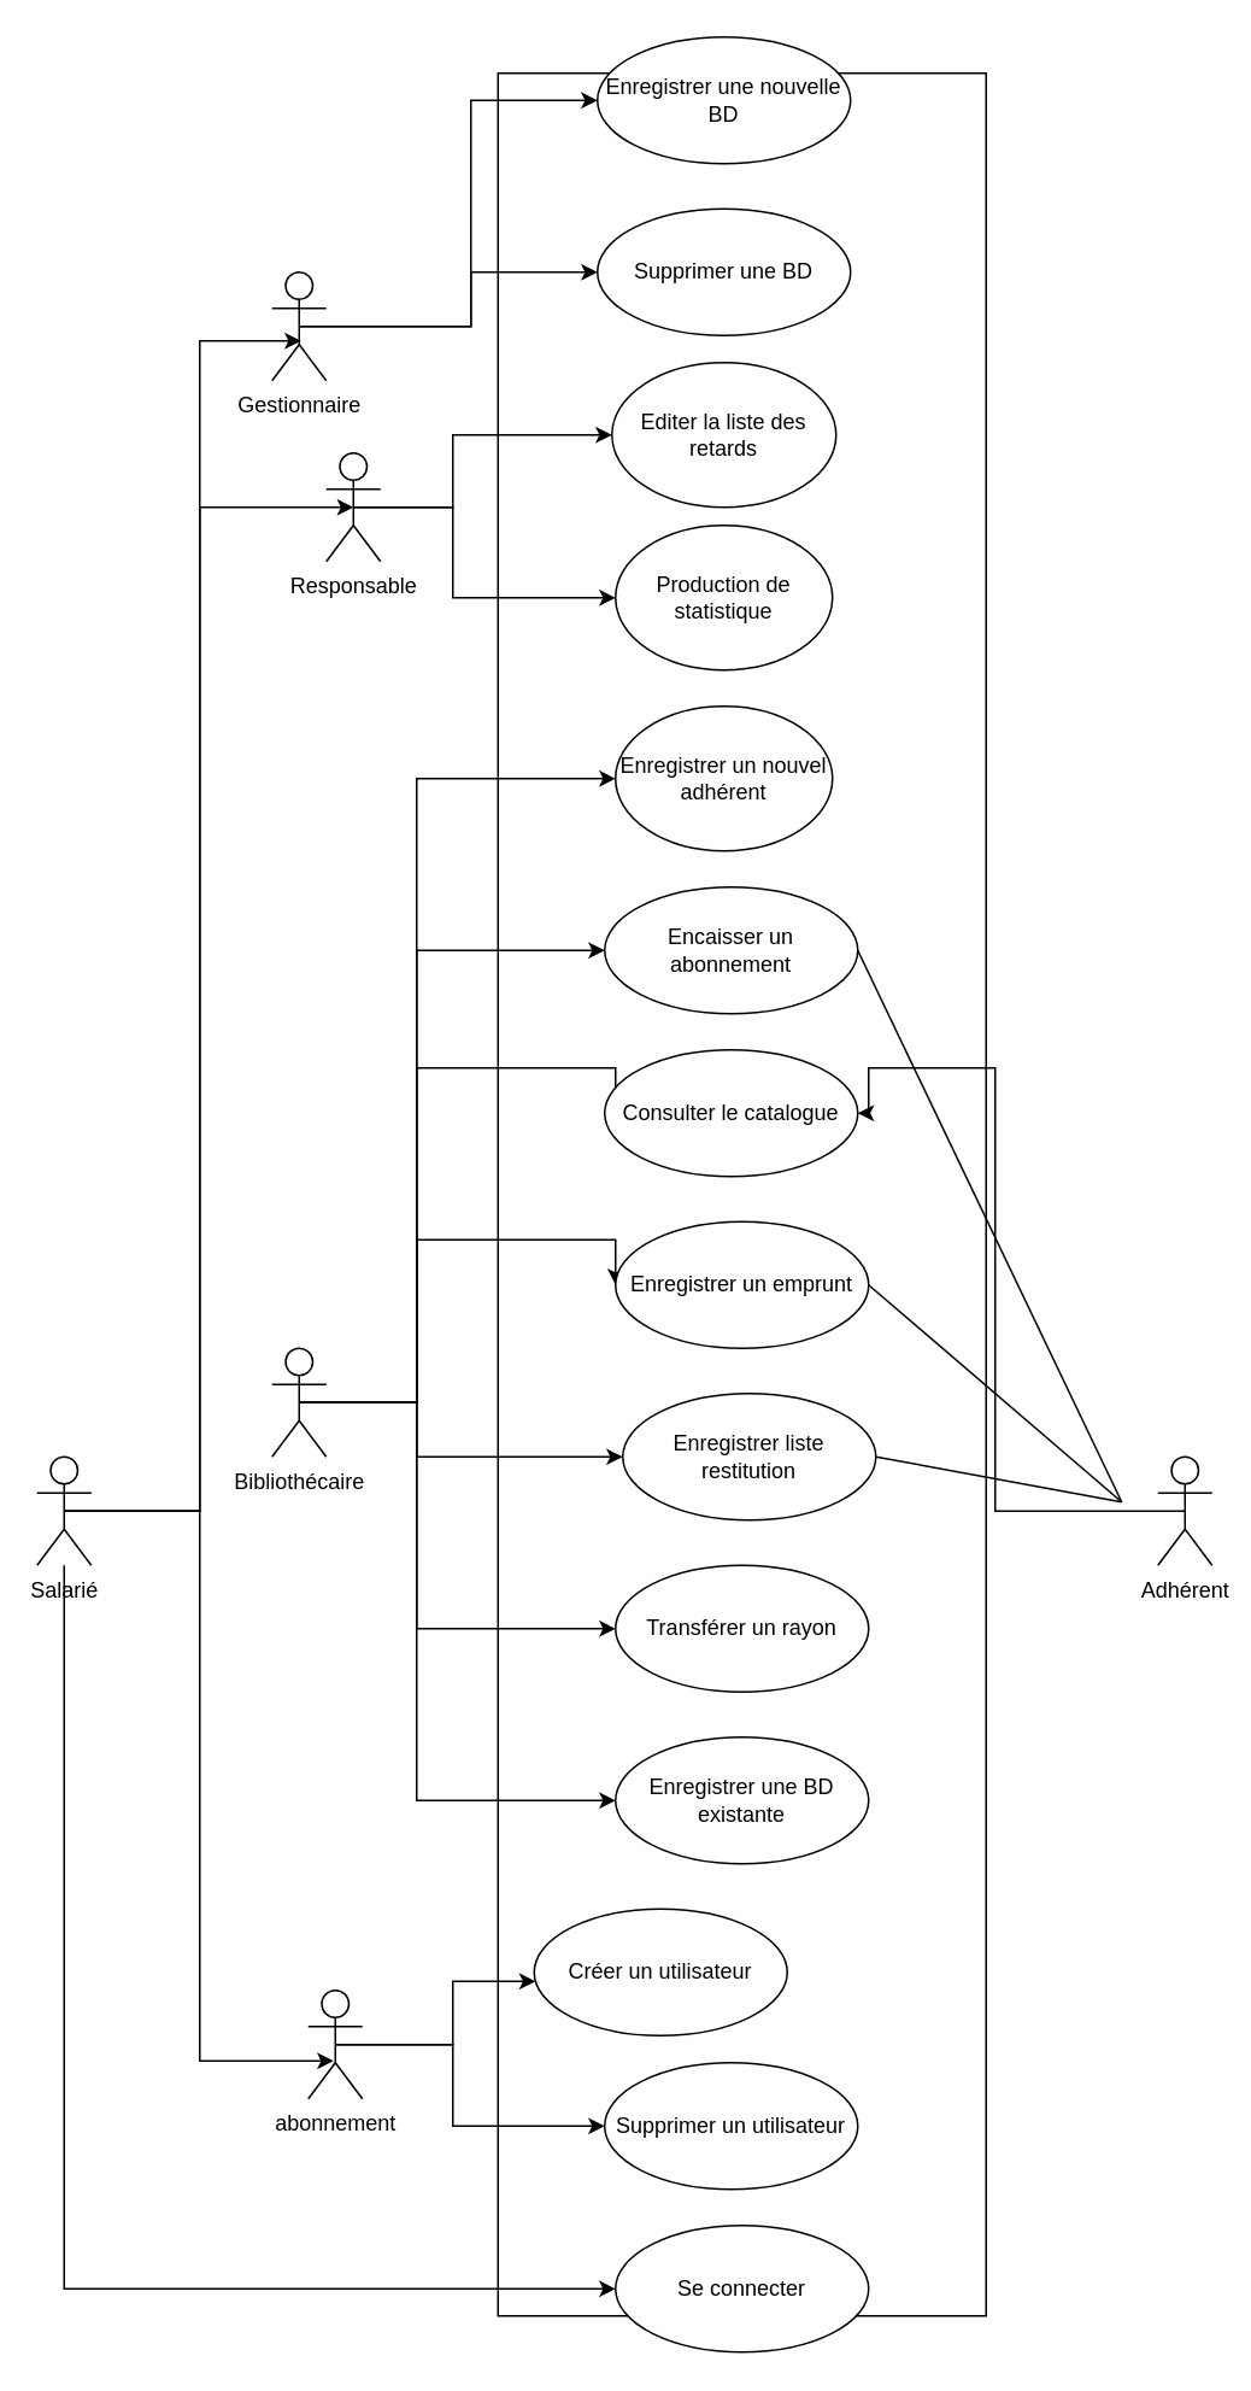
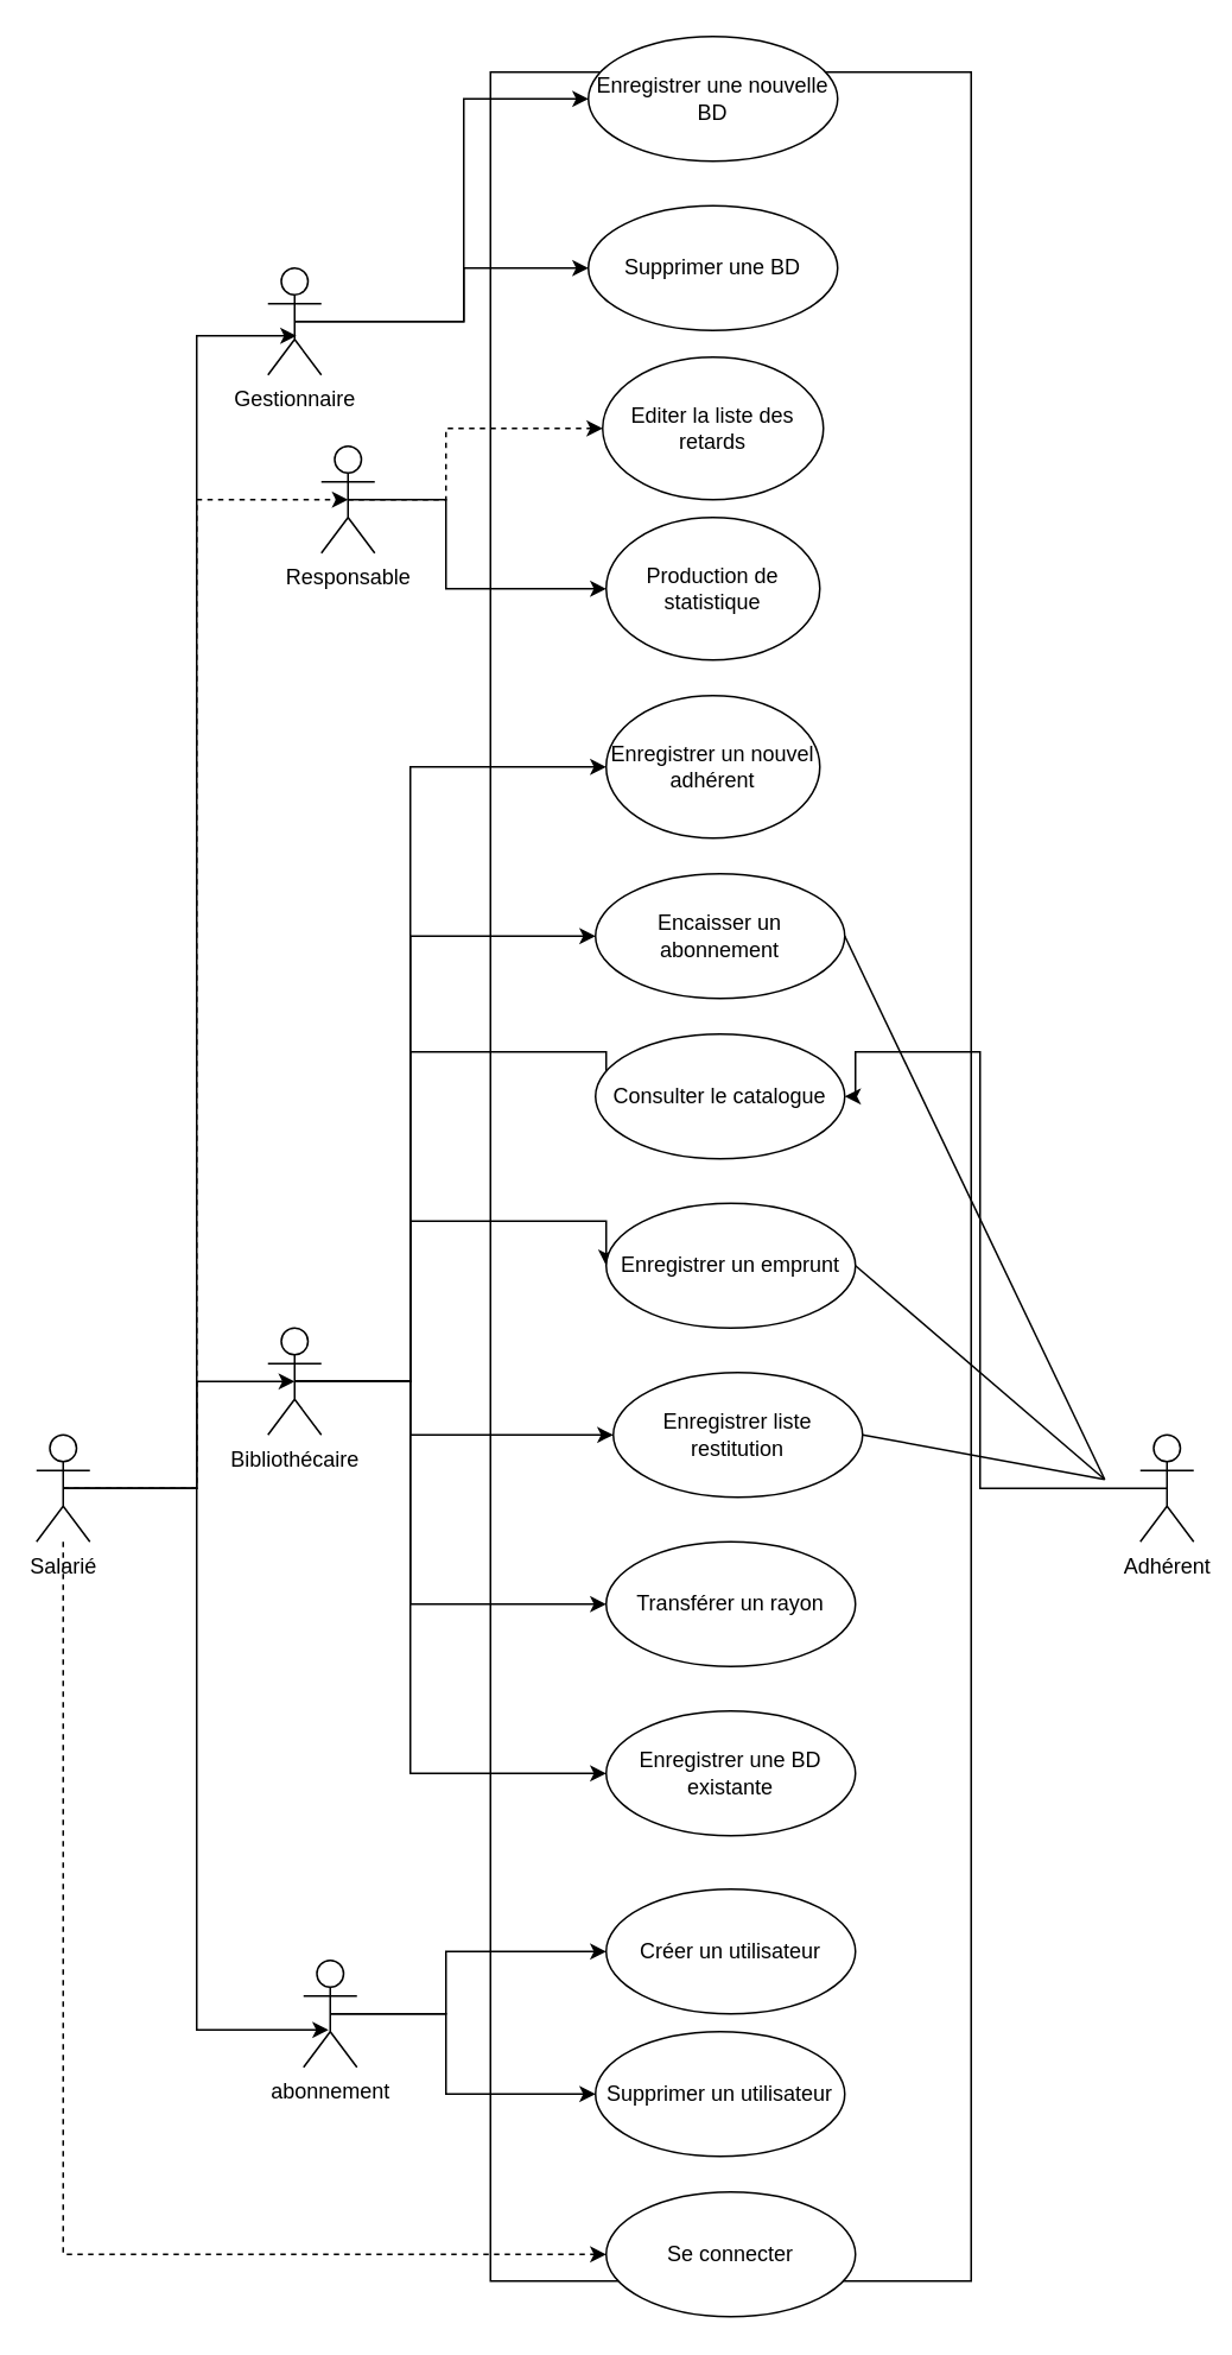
  <mxCell id="0" />
  <mxCell id="1" parent="0" />
  <mxCell id="2" value="" style="verticalLabelPosition=bottom;verticalAlign=top;html=1;shape=mxgraph.basic.rect;fillColor2=none;strokeWidth=1;size=20;indent=5;" parent="1" vertex="1"><mxGeometry x="275" y="40" width="270" height="1240" as="geometry" /></mxCell>
+ <mxCell id="3" style="edgeStyle=orthogonalEdgeStyle;rounded=0;orthogonalLoop=1;jettySize=auto;html=1;exitX=0.5;exitY=0.5;exitDx=0;exitDy=0;exitPerimeter=0;entryX=0.5;entryY=0.5;entryDx=0;entryDy=0;entryPerimeter=0;" parent="1" source="8" target="16" edge="1"><mxGeometry relative="1" as="geometry"><Array as="points"><mxPoint x="110" y="835" /><mxPoint x="110" y="775" /></Array></mxGeometry></mxCell>
  <mxCell id="4" style="edgeStyle=orthogonalEdgeStyle;rounded=0;orthogonalLoop=1;jettySize=auto;html=1;exitX=0.5;exitY=0.5;exitDx=0;exitDy=0;exitPerimeter=0;entryX=0.467;entryY=0.65;entryDx=0;entryDy=0;entryPerimeter=0;" parent="1" source="8" target="19" edge="1"><mxGeometry relative="1" as="geometry"><Array as="points"><mxPoint x="110" y="835" /><mxPoint x="110" y="1139" /></Array></mxGeometry></mxCell>
- <mxCell id="5" style="edgeStyle=orthogonalEdgeStyle;rounded=0;orthogonalLoop=1;jettySize=auto;html=1;entryX=0;entryY=0.5;entryDx=0;entryDy=0;" edge="1" parent="1" source="8" target="26"><mxGeometry relative="1" as="geometry"><Array as="points"><mxPoint x="35" y="1265" /></Array></mxGeometry></mxCell>
+ <mxCell id="5" style="edgeStyle=orthogonalEdgeStyle;rounded=0;orthogonalLoop=1;jettySize=auto;html=1;entryX=0;entryY=0.5;entryDx=0;entryDy=0;dashed=1;" edge="1" parent="1" source="8" target="26"><mxGeometry relative="1" as="geometry"><Array as="points"><mxPoint x="35" y="1265" /></Array></mxGeometry></mxCell>
  <mxCell id="6" style="edgeStyle=orthogonalEdgeStyle;rounded=0;orthogonalLoop=1;jettySize=auto;html=1;exitX=0.5;exitY=0.5;exitDx=0;exitDy=0;exitPerimeter=0;entryX=0.533;entryY=0.633;entryDx=0;entryDy=0;entryPerimeter=0;" edge="1" parent="1" source="8" target="42"><mxGeometry relative="1" as="geometry"><mxPoint x="320" y="180" as="targetPoint" /><Array as="points"><mxPoint x="110" y="835" /><mxPoint x="110" y="188" /></Array></mxGeometry></mxCell>
- <mxCell id="7" style="edgeStyle=orthogonalEdgeStyle;rounded=0;orthogonalLoop=1;jettySize=auto;html=1;exitX=0.5;exitY=0.5;exitDx=0;exitDy=0;exitPerimeter=0;entryX=0.5;entryY=0.5;entryDx=0;entryDy=0;entryPerimeter=0;" edge="1" parent="1" source="8" target="37"><mxGeometry relative="1" as="geometry"><Array as="points"><mxPoint x="110" y="835" /><mxPoint x="110" y="280" /></Array></mxGeometry></mxCell>
+ <mxCell id="7" style="edgeStyle=orthogonalEdgeStyle;rounded=0;orthogonalLoop=1;jettySize=auto;html=1;exitX=0.5;exitY=0.5;exitDx=0;exitDy=0;exitPerimeter=0;entryX=0.5;entryY=0.5;entryDx=0;entryDy=0;entryPerimeter=0;dashed=1;" edge="1" parent="1" source="8" target="37"><mxGeometry relative="1" as="geometry"><Array as="points"><mxPoint x="110" y="835" /><mxPoint x="110" y="280" /></Array></mxGeometry></mxCell>
  <mxCell id="8" value="Salarié" style="shape=umlActor;verticalLabelPosition=bottom;verticalAlign=top;html=1;" parent="1" vertex="1"><mxGeometry x="20" y="805" width="30" height="60" as="geometry" /></mxCell>
  <mxCell id="9" style="edgeStyle=orthogonalEdgeStyle;rounded=0;orthogonalLoop=1;jettySize=auto;html=1;exitX=0.5;exitY=0.5;exitDx=0;exitDy=0;exitPerimeter=0;entryX=0;entryY=0.5;entryDx=0;entryDy=0;" parent="1" source="16" target="28" edge="1"><mxGeometry relative="1" as="geometry"><Array as="points"><mxPoint x="230" y="775" /><mxPoint x="230" y="590" /><mxPoint x="340" y="590" /></Array></mxGeometry></mxCell>
  <mxCell id="10" style="edgeStyle=orthogonalEdgeStyle;rounded=0;orthogonalLoop=1;jettySize=auto;html=1;exitX=0.5;exitY=0.5;exitDx=0;exitDy=0;exitPerimeter=0;entryX=0;entryY=0.5;entryDx=0;entryDy=0;" parent="1" source="16" target="27" edge="1"><mxGeometry relative="1" as="geometry"><Array as="points"><mxPoint x="230" y="775" /><mxPoint x="230" y="685" /></Array></mxGeometry></mxCell>
  <mxCell id="11" style="edgeStyle=orthogonalEdgeStyle;rounded=0;orthogonalLoop=1;jettySize=auto;html=1;exitX=0.5;exitY=0.5;exitDx=0;exitDy=0;exitPerimeter=0;" parent="1" source="16" target="24" edge="1"><mxGeometry relative="1" as="geometry"><Array as="points"><mxPoint x="230" y="775" /><mxPoint x="230" y="805" /></Array></mxGeometry></mxCell>
  <mxCell id="12" style="edgeStyle=orthogonalEdgeStyle;rounded=0;orthogonalLoop=1;jettySize=auto;html=1;exitX=0.5;exitY=0.5;exitDx=0;exitDy=0;exitPerimeter=0;entryX=0;entryY=0.5;entryDx=0;entryDy=0;" parent="1" source="16" target="29" edge="1"><mxGeometry relative="1" as="geometry"><Array as="points"><mxPoint x="230" y="775" /><mxPoint x="230" y="900" /></Array></mxGeometry></mxCell>
  <mxCell id="13" style="edgeStyle=orthogonalEdgeStyle;rounded=0;orthogonalLoop=1;jettySize=auto;html=1;exitX=0.5;exitY=0.5;exitDx=0;exitDy=0;exitPerimeter=0;entryX=0;entryY=0.5;entryDx=0;entryDy=0;" parent="1" source="16" target="30" edge="1"><mxGeometry relative="1" as="geometry"><Array as="points"><mxPoint x="230" y="775" /><mxPoint x="230" y="995" /></Array></mxGeometry></mxCell>
  <mxCell id="14" style="edgeStyle=orthogonalEdgeStyle;rounded=0;orthogonalLoop=1;jettySize=auto;html=1;exitX=0.5;exitY=0.5;exitDx=0;exitDy=0;exitPerimeter=0;entryX=0;entryY=0.5;entryDx=0;entryDy=0;" parent="1" source="16" target="34" edge="1"><mxGeometry relative="1" as="geometry"><Array as="points"><mxPoint x="230" y="775" /><mxPoint x="230" y="525" /></Array></mxGeometry></mxCell>
  <mxCell id="15" style="edgeStyle=orthogonalEdgeStyle;rounded=0;orthogonalLoop=1;jettySize=auto;html=1;exitX=0.5;exitY=0.5;exitDx=0;exitDy=0;exitPerimeter=0;entryX=0;entryY=0.5;entryDx=0;entryDy=0;" edge="1" parent="1" source="16" target="39"><mxGeometry relative="1" as="geometry"><Array as="points"><mxPoint x="230" y="775" /><mxPoint x="230" y="430" /></Array></mxGeometry></mxCell>
  <mxCell id="16" value="Bibliothécaire" style="shape=umlActor;verticalLabelPosition=bottom;verticalAlign=top;html=1;" parent="1" vertex="1"><mxGeometry x="150" y="745" width="30" height="60" as="geometry" /></mxCell>
  <mxCell id="17" style="edgeStyle=orthogonalEdgeStyle;rounded=0;orthogonalLoop=1;jettySize=auto;html=1;exitX=0.5;exitY=0.5;exitDx=0;exitDy=0;exitPerimeter=0;" parent="1" source="19" target="25" edge="1"><mxGeometry relative="1" as="geometry"><mxPoint x="190" y="1130" as="sourcePoint" /><Array as="points"><mxPoint x="250" y="1130" /><mxPoint x="250" y="1095" /></Array></mxGeometry></mxCell>
  <mxCell id="18" style="edgeStyle=orthogonalEdgeStyle;rounded=0;orthogonalLoop=1;jettySize=auto;html=1;exitX=0.5;exitY=0.5;exitDx=0;exitDy=0;exitPerimeter=0;entryX=0;entryY=0.5;entryDx=0;entryDy=0;" parent="1" source="19" target="31" edge="1"><mxGeometry relative="1" as="geometry"><Array as="points"><mxPoint x="250" y="1130" /><mxPoint x="250" y="1175" /></Array></mxGeometry></mxCell>
  <mxCell id="19" value="abonnement" style="shape=umlActor;verticalLabelPosition=bottom;verticalAlign=top;html=1;" parent="1" vertex="1"><mxGeometry x="170" y="1100" width="30" height="60" as="geometry" /></mxCell>
  <mxCell id="20" style="edgeStyle=orthogonalEdgeStyle;rounded=0;orthogonalLoop=1;jettySize=auto;html=1;exitX=0.5;exitY=0.5;exitDx=0;exitDy=0;exitPerimeter=0;entryX=1;entryY=0.5;entryDx=0;entryDy=0;" parent="1" source="21" target="28" edge="1"><mxGeometry relative="1" as="geometry"><Array as="points"><mxPoint x="550" y="835" /><mxPoint x="550" y="590" /><mxPoint x="480" y="590" /></Array></mxGeometry></mxCell>
  <mxCell id="21" value="Adhérent&lt;br&gt;" style="shape=umlActor;verticalLabelPosition=bottom;verticalAlign=top;html=1;" parent="1" vertex="1"><mxGeometry x="640" y="805" width="30" height="60" as="geometry" /></mxCell>
  <mxCell id="22" value="Enregistrer une nouvelle BD" style="ellipse;whiteSpace=wrap;html=1;" parent="1" vertex="1"><mxGeometry x="330" y="20" width="140" height="70" as="geometry" /></mxCell>
  <mxCell id="23" value="Supprimer une BD" style="ellipse;whiteSpace=wrap;html=1;" parent="1" vertex="1"><mxGeometry x="330" y="115" width="140" height="70" as="geometry" /></mxCell>
  <mxCell id="24" value="Enregistrer liste restitution" style="ellipse;whiteSpace=wrap;html=1;" parent="1" vertex="1"><mxGeometry x="344" y="770" width="140" height="70" as="geometry" /></mxCell>
- <mxCell id="25" value="Créer un utilisateur" style="ellipse;whiteSpace=wrap;html=1;" parent="1" vertex="1"><mxGeometry x="295" y="1055" width="140" height="70" as="geometry" /></mxCell>
+ <mxCell id="25" value="Créer un utilisateur" style="ellipse;whiteSpace=wrap;html=1;" parent="1" vertex="1"><mxGeometry x="340" y="1060" width="140" height="70" as="geometry" /></mxCell>
  <mxCell id="26" value="Se connecter" style="ellipse;whiteSpace=wrap;html=1;" parent="1" vertex="1"><mxGeometry x="340" y="1230" width="140" height="70" as="geometry" /></mxCell>
  <mxCell id="27" value="Enregistrer un emprunt" style="ellipse;whiteSpace=wrap;html=1;" parent="1" vertex="1"><mxGeometry x="340" y="675" width="140" height="70" as="geometry" /></mxCell>
  <mxCell id="28" value="Consulter le catalogue" style="ellipse;whiteSpace=wrap;html=1;" parent="1" vertex="1"><mxGeometry x="334" y="580" width="140" height="70" as="geometry" /></mxCell>
  <mxCell id="29" value="Transférer un rayon" style="ellipse;whiteSpace=wrap;html=1;" parent="1" vertex="1"><mxGeometry x="340" y="865" width="140" height="70" as="geometry" /></mxCell>
  <mxCell id="30" value="Enregistrer une BD existante" style="ellipse;whiteSpace=wrap;html=1;" parent="1" vertex="1"><mxGeometry x="340" y="960" width="140" height="70" as="geometry" /></mxCell>
  <mxCell id="31" value="Supprimer un utilisateur" style="ellipse;whiteSpace=wrap;html=1;" parent="1" vertex="1"><mxGeometry x="334" y="1140" width="140" height="70" as="geometry" /></mxCell>
  <mxCell id="32" value="" style="endArrow=none;html=1;exitX=1;exitY=0.5;exitDx=0;exitDy=0;" parent="1" edge="1" source="34"><mxGeometry width="50" height="50" relative="1" as="geometry"><mxPoint x="485" y="495" as="sourcePoint" /><mxPoint x="620" y="830" as="targetPoint" /></mxGeometry></mxCell>
  <mxCell id="33" value="" style="endArrow=none;html=1;exitX=1;exitY=0.5;exitDx=0;exitDy=0;" parent="1" source="24" edge="1"><mxGeometry width="50" height="50" relative="1" as="geometry"><mxPoint x="570" y="900" as="sourcePoint" /><mxPoint x="620" y="830" as="targetPoint" /></mxGeometry></mxCell>
  <mxCell id="34" value="Encaisser un abonnement" style="ellipse;whiteSpace=wrap;html=1;" parent="1" vertex="1"><mxGeometry x="334" y="490" width="140" height="70" as="geometry" /></mxCell>
- <mxCell id="35" style="edgeStyle=orthogonalEdgeStyle;rounded=0;orthogonalLoop=1;jettySize=auto;html=1;exitX=0.5;exitY=0.5;exitDx=0;exitDy=0;exitPerimeter=0;" edge="1" parent="1" source="37" target="43"><mxGeometry relative="1" as="geometry"><Array as="points"><mxPoint x="250" y="280" /><mxPoint x="250" y="240" /></Array></mxGeometry></mxCell>
+ <mxCell id="35" style="edgeStyle=orthogonalEdgeStyle;rounded=0;orthogonalLoop=1;jettySize=auto;html=1;exitX=0.5;exitY=0.5;exitDx=0;exitDy=0;exitPerimeter=0;dashed=1;" edge="1" parent="1" source="37" target="43"><mxGeometry relative="1" as="geometry"><Array as="points"><mxPoint x="250" y="280" /><mxPoint x="250" y="240" /></Array></mxGeometry></mxCell>
  <mxCell id="36" style="edgeStyle=orthogonalEdgeStyle;rounded=0;orthogonalLoop=1;jettySize=auto;html=1;exitX=0.5;exitY=0.5;exitDx=0;exitDy=0;exitPerimeter=0;entryX=0;entryY=0.5;entryDx=0;entryDy=0;" edge="1" parent="1" source="37" target="44"><mxGeometry relative="1" as="geometry"><Array as="points"><mxPoint x="250" y="280" /><mxPoint x="250" y="330" /></Array></mxGeometry></mxCell>
  <mxCell id="37" value="Responsable&lt;br&gt;" style="shape=umlActor;verticalLabelPosition=bottom;verticalAlign=top;html=1;" vertex="1" parent="1"><mxGeometry x="180" y="250" width="30" height="60" as="geometry" /></mxCell>
  <mxCell id="38" value="" style="endArrow=none;html=1;entryX=1;entryY=0.5;entryDx=0;entryDy=0;" edge="1" parent="1" target="27"><mxGeometry width="50" height="50" relative="1" as="geometry"><mxPoint x="620" y="830" as="sourcePoint" /><mxPoint x="680" y="740" as="targetPoint" /></mxGeometry></mxCell>
  <mxCell id="39" value="Enregistrer un nouvel adhérent" style="ellipse;whiteSpace=wrap;html=1;" vertex="1" parent="1"><mxGeometry x="340" y="390" width="120" height="80" as="geometry" /></mxCell>
  <mxCell id="40" style="edgeStyle=orthogonalEdgeStyle;rounded=0;orthogonalLoop=1;jettySize=auto;html=1;exitX=0.5;exitY=0.5;exitDx=0;exitDy=0;exitPerimeter=0;entryX=0;entryY=0.5;entryDx=0;entryDy=0;" edge="1" parent="1" source="42" target="23"><mxGeometry relative="1" as="geometry"><Array as="points"><mxPoint x="260" y="180" /><mxPoint x="260" y="150" /></Array></mxGeometry></mxCell>
  <mxCell id="41" style="edgeStyle=orthogonalEdgeStyle;rounded=0;orthogonalLoop=1;jettySize=auto;html=1;exitX=0.5;exitY=0.5;exitDx=0;exitDy=0;exitPerimeter=0;entryX=0;entryY=0.5;entryDx=0;entryDy=0;" edge="1" parent="1" source="42" target="22"><mxGeometry relative="1" as="geometry"><Array as="points"><mxPoint x="260" y="180" /><mxPoint x="260" y="55" /></Array></mxGeometry></mxCell>
  <mxCell id="42" value="Gestionnaire" style="shape=umlActor;verticalLabelPosition=bottom;verticalAlign=top;html=1;" vertex="1" parent="1"><mxGeometry x="150" y="150" width="30" height="60" as="geometry" /></mxCell>
  <mxCell id="43" value="Editer la liste des retards" style="ellipse;whiteSpace=wrap;html=1;" vertex="1" parent="1"><mxGeometry x="338" y="200" width="124" height="80" as="geometry" /></mxCell>
  <mxCell id="44" value="Production de statistique" style="ellipse;whiteSpace=wrap;html=1;" vertex="1" parent="1"><mxGeometry x="340" y="290" width="120" height="80" as="geometry" /></mxCell>
